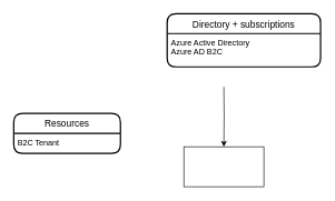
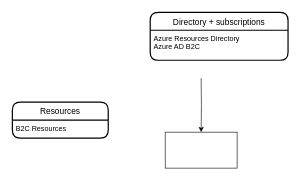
  <mxCell id="0" />
  <mxCell id="1" parent="0" />
  <mxCell id="2" value="" style="edgeStyle=orthogonalEdgeStyle;rounded=0;orthogonalLoop=1;jettySize=auto;html=1;" edge="1" parent="1" target="3"><mxGeometry relative="1" as="geometry"><mxPoint x="335" y="130" as="sourcePoint" /></mxGeometry></mxCell>
  <mxCell id="3" value="" style="whiteSpace=wrap;html=1;" vertex="1" parent="1"><mxGeometry x="275" y="220" width="120" height="60" as="geometry" /></mxCell>
  <mxCell id="4" value="Directory + subscriptions" style="swimlane;childLayout=stackLayout;horizontal=1;startSize=30;horizontalStack=0;rounded=1;fontSize=14;fontStyle=0;strokeWidth=2;resizeParent=0;resizeLast=1;shadow=0;dashed=0;align=center;" vertex="1" parent="1"><mxGeometry x="250" y="20" width="230" height="80" as="geometry" /></mxCell>
- <mxCell id="5" value="Azure Active Directory&#10;Azure AD B2C" style="align=left;strokeColor=none;fillColor=none;spacingLeft=4;fontSize=12;verticalAlign=top;resizable=0;rotatable=0;part=1;" vertex="1" parent="4"><mxGeometry y="30" width="230" height="50" as="geometry" /></mxCell>
+ <mxCell id="5" value="Azure Resources Directory&#10;Azure AD B2C" style="align=left;strokeColor=none;fillColor=none;spacingLeft=4;fontSize=12;verticalAlign=top;resizable=0;rotatable=0;part=1;" vertex="1" parent="4"><mxGeometry y="30" width="230" height="50" as="geometry" /></mxCell>
  <mxCell id="6" value="Resources" style="swimlane;childLayout=stackLayout;horizontal=1;startSize=30;horizontalStack=0;rounded=1;fontSize=14;fontStyle=0;strokeWidth=2;resizeParent=0;resizeLast=1;shadow=0;dashed=0;align=center;" vertex="1" parent="1"><mxGeometry x="20" y="170" width="160" height="60" as="geometry" /></mxCell>
- <mxCell id="7" value="B2C Tenant" style="align=left;strokeColor=none;fillColor=none;spacingLeft=4;fontSize=12;verticalAlign=top;resizable=0;rotatable=0;part=1;" vertex="1" parent="6"><mxGeometry y="30" width="160" height="30" as="geometry" /></mxCell>
+ <mxCell id="7" value="B2C Resources" style="align=left;strokeColor=none;fillColor=none;spacingLeft=4;fontSize=12;verticalAlign=top;resizable=0;rotatable=0;part=1;" vertex="1" parent="6"><mxGeometry y="30" width="160" height="30" as="geometry" /></mxCell>
